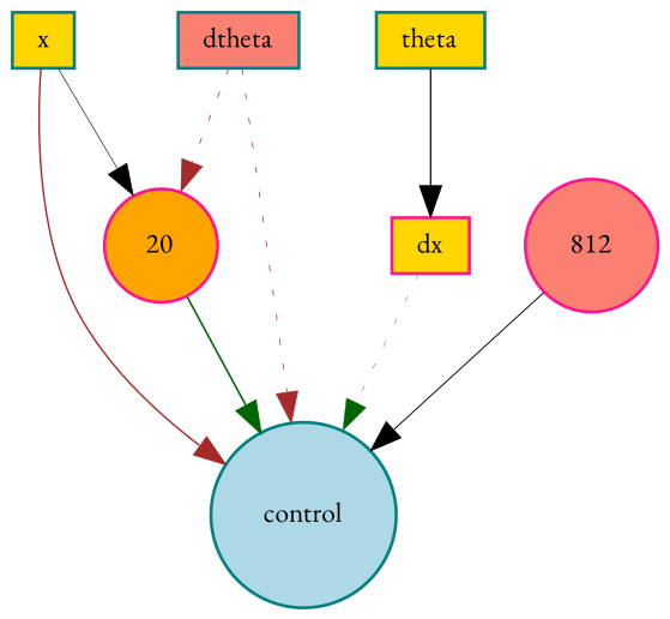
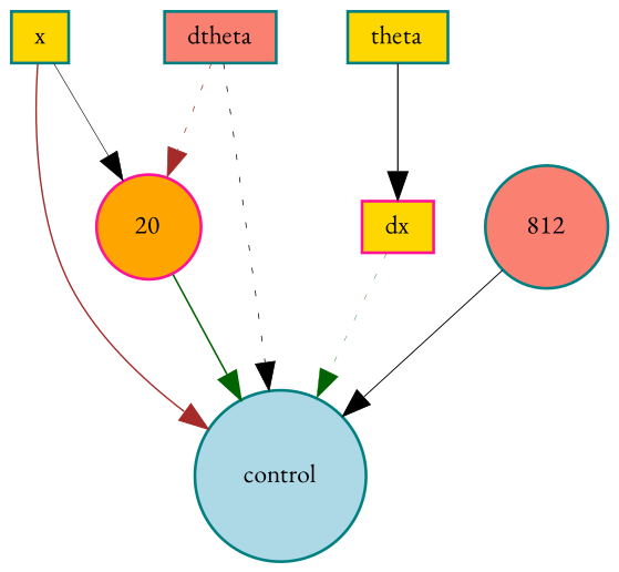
  digraph {
    fontname="EB Garamond"
    node [color=teal fillcolor=gold fontname="EB Garamond" fontsize=9 shape=box style=filled]
    edge [color=brown fontname="EB Garamond" style=bold]
    x [height=0.2 width=0.2]
    control [fillcolor=lightblue height=0.2 shape=circle width=0.2]
    20 [color=deeppink fillcolor=orange height=0.2 shape=circle width=0.2]
    dx [color=deeppink height=0.2 width=0.2]
    theta [height=0.2 width=0.2]
    dtheta [fillcolor=salmon height=0.2 width=0.2]
-   812 [color=deeppink fillcolor=salmon height=0.2 shape=circle width=0.2]
+   812 [fillcolor=salmon height=0.2 shape=circle width=0.2]
    x -> control [penwidth=0.5364699500769441]
    x -> 20 [color=black penwidth=0.22621115736924766]
    20 -> control [color=darkgreen penwidth=0.5979544398188738]
    dx -> control [color=darkgreen penwidth=0.1426009313770369 style=dotted]
    theta -> dx [color=black penwidth=0.45755989879098036]
-   dtheta -> control [penwidth=0.27723189814418825 style=dotted]
+   dtheta -> control [color=black penwidth=0.27723189814418825 style=dotted]
    dtheta -> 20 [penwidth=0.2745613638394029 style=dotted]
    812 -> control [color=black penwidth=0.35440282691526726]
  }
